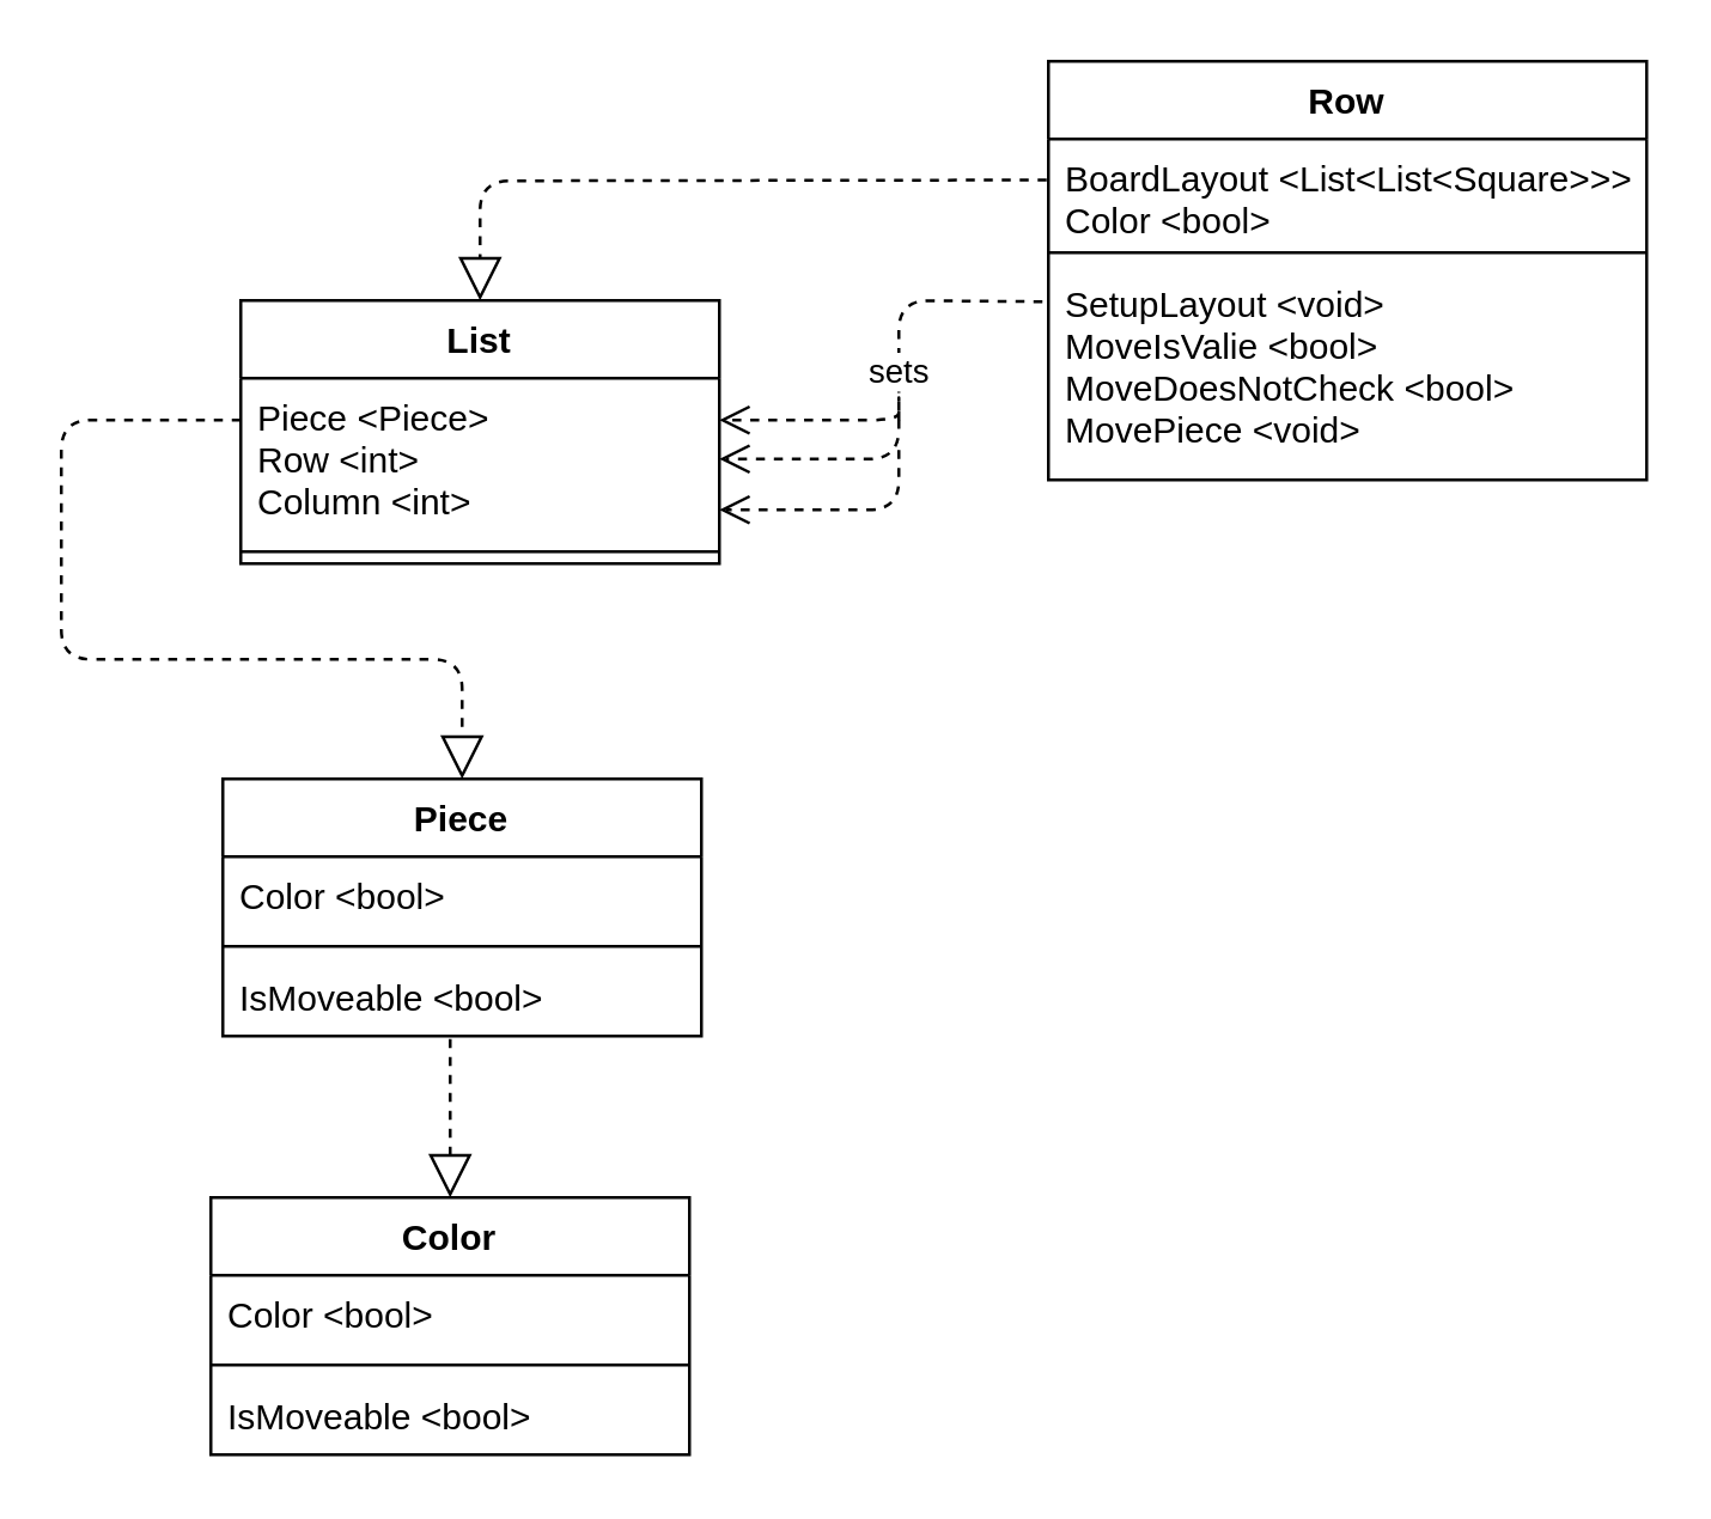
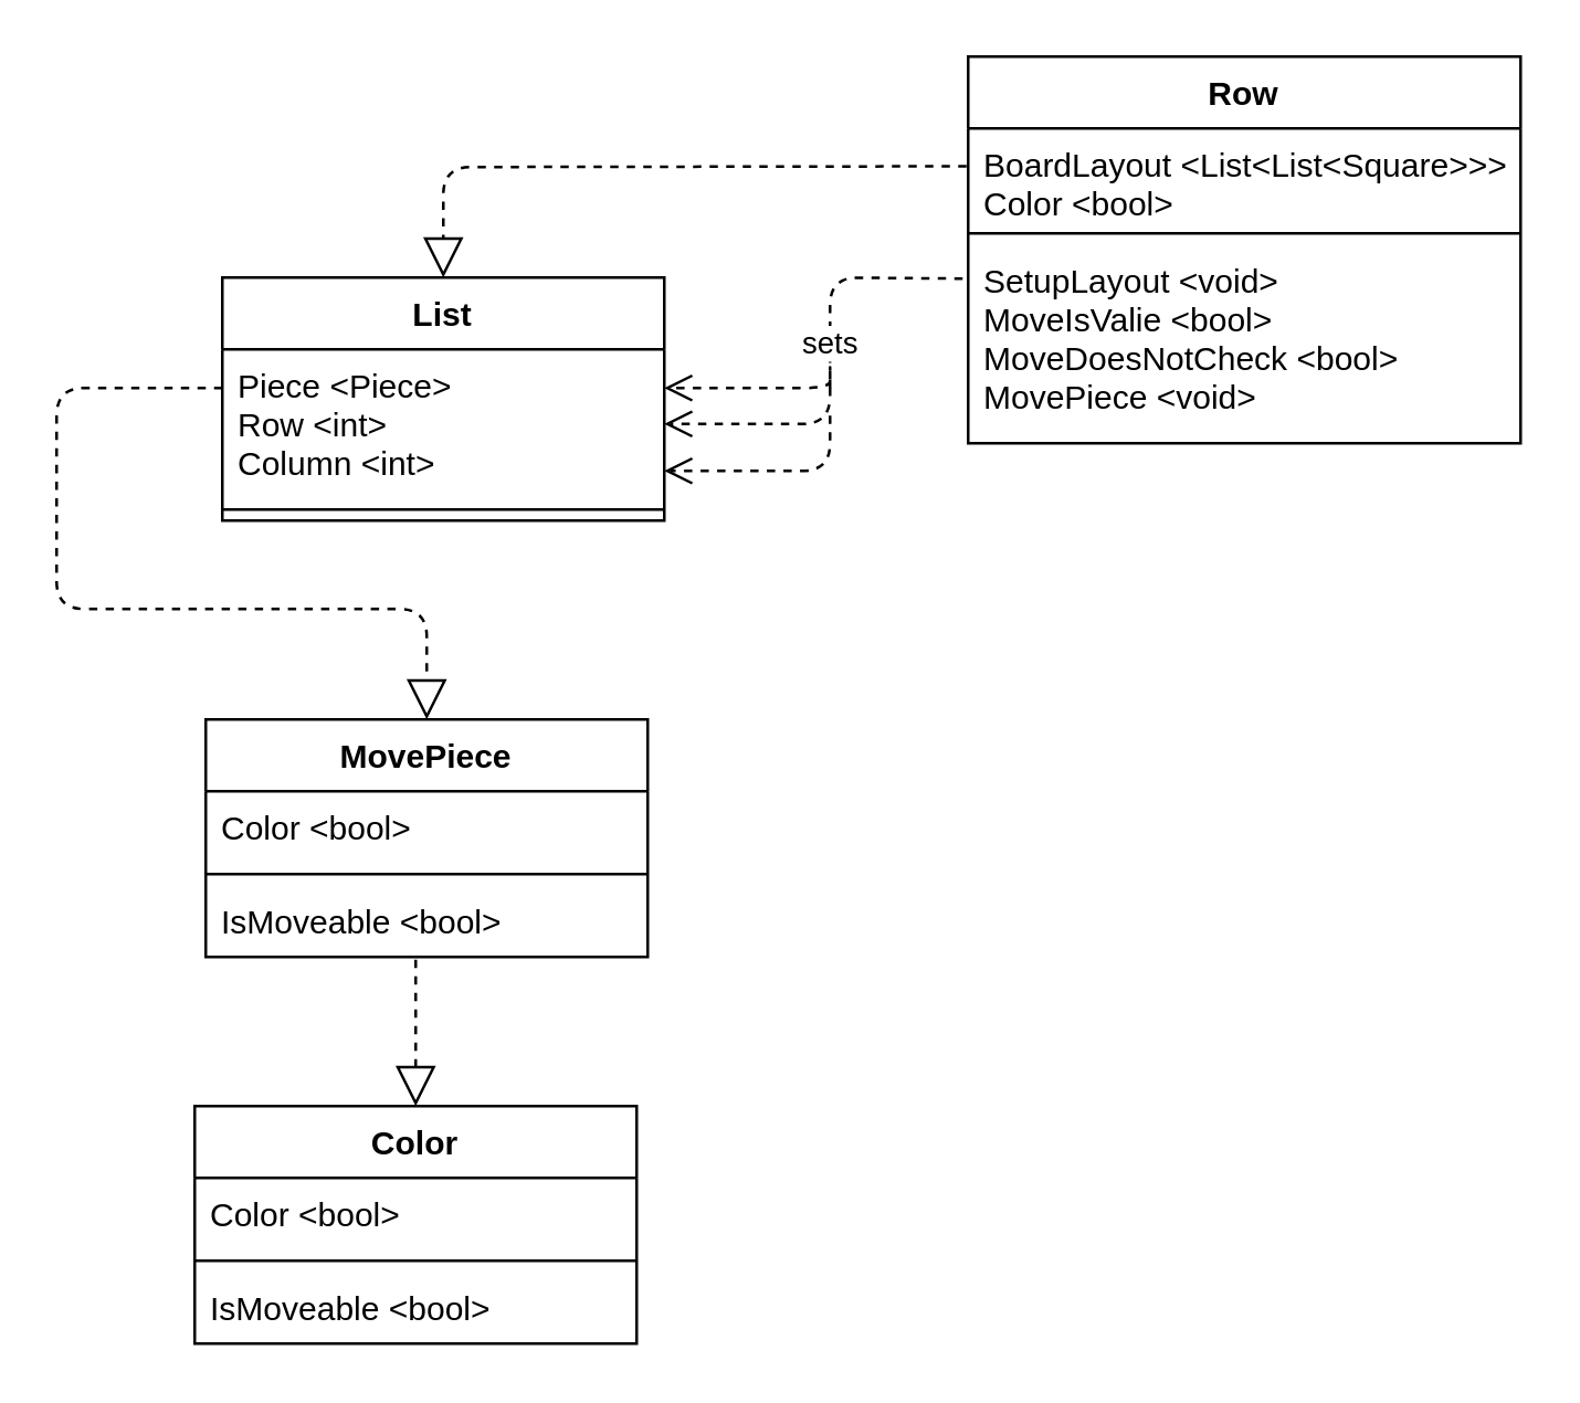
  <mxCell id="0" />
  <mxCell id="1" parent="0" />
  <mxCell id="2" value="List" style="swimlane;fontStyle=1;align=center;verticalAlign=top;childLayout=stackLayout;horizontal=1;startSize=26;horizontalStack=0;resizeParent=1;resizeParentMax=0;resizeLast=0;collapsible=1;marginBottom=0;" vertex="1" parent="1"><mxGeometry x="80" y="100" width="160" height="88" as="geometry" /></mxCell>
  <mxCell id="3" value="Piece &lt;Piece&gt;&#10;Row &lt;int&gt;&#10;Column &lt;int&gt;" style="text;strokeColor=none;fillColor=none;align=left;verticalAlign=top;spacingLeft=4;spacingRight=4;overflow=hidden;rotatable=0;points=[[0,0.5],[1,0.5]];portConstraint=eastwest;" vertex="1" parent="2"><mxGeometry y="26" width="160" height="54" as="geometry" /></mxCell>
  <mxCell id="4" value="" style="line;strokeWidth=1;fillColor=none;align=left;verticalAlign=middle;spacingTop=-1;spacingLeft=3;spacingRight=3;rotatable=0;labelPosition=right;points=[];portConstraint=eastwest;" vertex="1" parent="2"><mxGeometry y="80" width="160" height="8" as="geometry" /></mxCell>
  <mxCell id="5" value="Row" style="swimlane;fontStyle=1;align=center;verticalAlign=top;childLayout=stackLayout;horizontal=1;startSize=26;horizontalStack=0;resizeParent=1;resizeParentMax=0;resizeLast=0;collapsible=1;marginBottom=0;" vertex="1" parent="1"><mxGeometry x="350" y="20" width="200" height="140" as="geometry" /></mxCell>
  <mxCell id="6" value="BoardLayout &lt;List&lt;List&lt;Square&gt;&gt;&gt;&#10;Color &lt;bool&gt;" style="text;strokeColor=none;fillColor=none;align=left;verticalAlign=top;spacingLeft=4;spacingRight=4;overflow=hidden;rotatable=0;points=[[0,0.5],[1,0.5]];portConstraint=eastwest;" vertex="1" parent="5"><mxGeometry y="26" width="200" height="34" as="geometry" /></mxCell>
  <mxCell id="7" value="" style="line;strokeWidth=1;fillColor=none;align=left;verticalAlign=middle;spacingTop=-1;spacingLeft=3;spacingRight=3;rotatable=0;labelPosition=right;points=[];portConstraint=eastwest;" vertex="1" parent="5"><mxGeometry y="60" width="200" height="8" as="geometry" /></mxCell>
  <mxCell id="8" value="SetupLayout &lt;void&gt;&#10;MoveIsValie &lt;bool&gt;&#10;MoveDoesNotCheck &lt;bool&gt;&#10;MovePiece &lt;void&gt;" style="text;strokeColor=none;fillColor=none;align=left;verticalAlign=top;spacingLeft=4;spacingRight=4;overflow=hidden;rotatable=0;points=[[0,0.5],[1,0.5]];portConstraint=eastwest;" vertex="1" parent="5"><mxGeometry y="68" width="200" height="72" as="geometry" /></mxCell>
- <mxCell id="9" value="Piece" style="swimlane;fontStyle=1;align=center;verticalAlign=top;childLayout=stackLayout;horizontal=1;startSize=26;horizontalStack=0;resizeParent=1;resizeParentMax=0;resizeLast=0;collapsible=1;marginBottom=0;" vertex="1" parent="1"><mxGeometry x="74" y="260" width="160" height="86" as="geometry" /></mxCell>
+ <mxCell id="9" value="MovePiece" style="swimlane;fontStyle=1;align=center;verticalAlign=top;childLayout=stackLayout;horizontal=1;startSize=26;horizontalStack=0;resizeParent=1;resizeParentMax=0;resizeLast=0;collapsible=1;marginBottom=0;" vertex="1" parent="1"><mxGeometry x="74" y="260" width="160" height="86" as="geometry" /></mxCell>
  <mxCell id="10" value="Color &lt;bool&gt;&#10;" style="text;strokeColor=none;fillColor=none;align=left;verticalAlign=top;spacingLeft=4;spacingRight=4;overflow=hidden;rotatable=0;points=[[0,0.5],[1,0.5]];portConstraint=eastwest;" vertex="1" parent="9"><mxGeometry y="26" width="160" height="26" as="geometry" /></mxCell>
  <mxCell id="11" value="" style="line;strokeWidth=1;fillColor=none;align=left;verticalAlign=middle;spacingTop=-1;spacingLeft=3;spacingRight=3;rotatable=0;labelPosition=right;points=[];portConstraint=eastwest;" vertex="1" parent="9"><mxGeometry y="52" width="160" height="8" as="geometry" /></mxCell>
  <mxCell id="12" value="IsMoveable &lt;bool&gt;" style="text;strokeColor=none;fillColor=none;align=left;verticalAlign=top;spacingLeft=4;spacingRight=4;overflow=hidden;rotatable=0;points=[[0,0.5],[1,0.5]];portConstraint=eastwest;" vertex="1" parent="9"><mxGeometry y="60" width="160" height="26" as="geometry" /></mxCell>
  <mxCell id="13" value="" style="endArrow=block;dashed=1;endFill=0;endSize=12;html=1;exitX=-0.003;exitY=0.403;exitDx=0;exitDy=0;entryX=0.5;entryY=0;entryDx=0;entryDy=0;exitPerimeter=0;" edge="1" parent="1" source="6" target="2"><mxGeometry width="160" relative="1" as="geometry"><mxPoint x="70" y="290" as="sourcePoint" /><mxPoint x="230" y="290" as="targetPoint" /><Array as="points"><mxPoint x="160" y="60" /></Array></mxGeometry></mxCell>
  <mxCell id="14" value="" style="endArrow=block;dashed=1;endFill=0;endSize=12;html=1;entryX=0.5;entryY=0;entryDx=0;entryDy=0;" edge="1" parent="1" target="9"><mxGeometry width="160" relative="1" as="geometry"><mxPoint x="80" y="140" as="sourcePoint" /><mxPoint x="20" y="300" as="targetPoint" /><Array as="points"><mxPoint x="20" y="140" /><mxPoint x="20" y="160" /><mxPoint x="20" y="220" /><mxPoint x="154" y="220" /></Array></mxGeometry></mxCell>
  <mxCell id="15" value="sets" style="html=1;verticalAlign=bottom;endArrow=open;dashed=1;endSize=8;exitX=-0.01;exitY=0.172;exitDx=0;exitDy=0;exitPerimeter=0;entryX=1;entryY=0.5;entryDx=0;entryDy=0;" edge="1" parent="1" source="8" target="3"><mxGeometry relative="1" as="geometry"><mxPoint x="300" y="160" as="sourcePoint" /><mxPoint x="220" y="160" as="targetPoint" /><Array as="points"><mxPoint x="300" y="100" /><mxPoint x="300" y="153" /></Array></mxGeometry></mxCell>
  <mxCell id="16" value="" style="html=1;verticalAlign=bottom;endArrow=open;dashed=1;endSize=8;" edge="1" parent="1"><mxGeometry relative="1" as="geometry"><mxPoint x="300" y="150" as="sourcePoint" /><mxPoint x="240" y="170" as="targetPoint" /><Array as="points"><mxPoint x="300" y="170" /></Array></mxGeometry></mxCell>
  <mxCell id="17" value="" style="html=1;verticalAlign=bottom;endArrow=open;dashed=1;endSize=8;" edge="1" parent="1"><mxGeometry relative="1" as="geometry"><mxPoint x="300" y="140" as="sourcePoint" /><mxPoint x="240" y="140" as="targetPoint" /><Array as="points"><mxPoint x="300" y="130" /><mxPoint x="300" y="140" /></Array></mxGeometry></mxCell>
  <mxCell id="18" value="Color" style="swimlane;fontStyle=1;align=center;verticalAlign=top;childLayout=stackLayout;horizontal=1;startSize=26;horizontalStack=0;resizeParent=1;resizeParentMax=0;resizeLast=0;collapsible=1;marginBottom=0;" vertex="1" parent="1"><mxGeometry x="70" y="400" width="160" height="86" as="geometry" /></mxCell>
  <mxCell id="19" value="Color &lt;bool&gt;&#10;" style="text;strokeColor=none;fillColor=none;align=left;verticalAlign=top;spacingLeft=4;spacingRight=4;overflow=hidden;rotatable=0;points=[[0,0.5],[1,0.5]];portConstraint=eastwest;" vertex="1" parent="18"><mxGeometry y="26" width="160" height="26" as="geometry" /></mxCell>
  <mxCell id="20" value="" style="line;strokeWidth=1;fillColor=none;align=left;verticalAlign=middle;spacingTop=-1;spacingLeft=3;spacingRight=3;rotatable=0;labelPosition=right;points=[];portConstraint=eastwest;" vertex="1" parent="18"><mxGeometry y="52" width="160" height="8" as="geometry" /></mxCell>
  <mxCell id="21" value="IsMoveable &lt;bool&gt;" style="text;strokeColor=none;fillColor=none;align=left;verticalAlign=top;spacingLeft=4;spacingRight=4;overflow=hidden;rotatable=0;points=[[0,0.5],[1,0.5]];portConstraint=eastwest;" vertex="1" parent="18"><mxGeometry y="60" width="160" height="26" as="geometry" /></mxCell>
  <mxCell id="22" value="" style="endArrow=block;dashed=1;endFill=0;endSize=12;html=1;exitX=0.475;exitY=1.038;exitDx=0;exitDy=0;exitPerimeter=0;entryX=0.5;entryY=0;entryDx=0;entryDy=0;" edge="1" parent="1" source="12" target="18"><mxGeometry width="160" relative="1" as="geometry"><mxPoint x="150" y="370" as="sourcePoint" /><mxPoint x="310" y="370" as="targetPoint" /></mxGeometry></mxCell>
